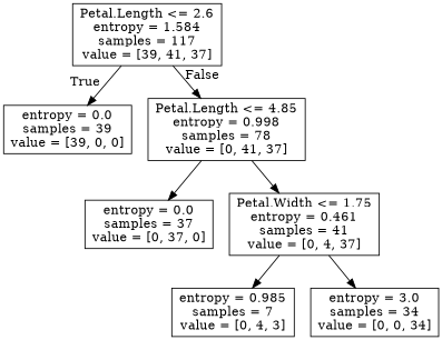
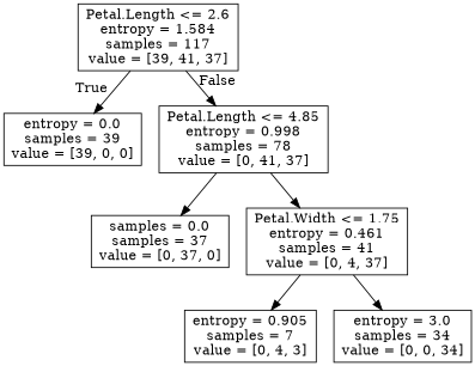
  digraph {
    node [shape=box]
    n1 [label="Petal.Length <= 2.6\nentropy = 1.584\nsamples = 117\nvalue = [39, 41, 37]"]
    n2 [label="entropy = 0.0\nsamples = 39\nvalue = [39, 0, 0]"]
    n3 [label="Petal.Length <= 4.85\nentropy = 0.998\nsamples = 78\nvalue = [0, 41, 37]"]
-   n4 [label="entropy = 0.0\nsamples = 37\nvalue = [0, 37, 0]"]
+   n4 [label="samples = 0.0\nsamples = 37\nvalue = [0, 37, 0]"]
    n5 [label="Petal.Width <= 1.75\nentropy = 0.461\nsamples = 41\nvalue = [0, 4, 37]"]
-   n6 [label="entropy = 0.985\nsamples = 7\nvalue = [0, 4, 3]"]
+   n6 [label="entropy = 0.905\nsamples = 7\nvalue = [0, 4, 3]"]
    n7 [label="entropy = 3.0\nsamples = 34\nvalue = [0, 0, 34]"]
    n1 -> n2 [headlabel=True labelangle=45 labeldistance=2.5]
    n1 -> n3 [headlabel=False labelangle=-45 labeldistance=2.5]
    n3 -> n4
    n3 -> n5
    n5 -> n6
    n5 -> n7
  }
